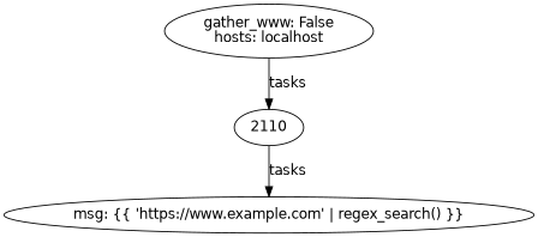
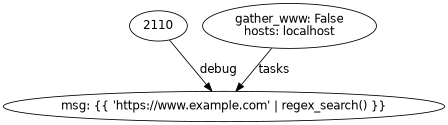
  digraph {
    fontname="DejaVu Sans"
    node [fontname="DejaVu Sans"]
    edge [fontname="DejaVu Sans"]
    n1 [label="msg: {{ 'https://www.example.com' | regex_search() }}\n"]
    2110
    n3 [label="gather_www: False\nhosts: localhost\n"]
-   2110 -> n1 [label=tasks]
-   n3 -> 2110 [label=tasks]
+   2110 -> n1 [label=debug]
+   n3 -> n1 [label=tasks]
  }
